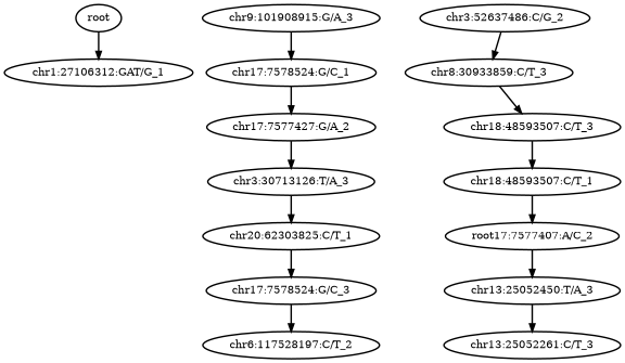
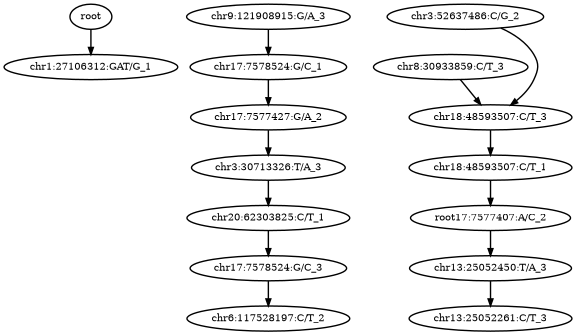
  digraph {
    rankdir=TB
    node [style=bold]
    edge [style=bold]
    n1 [label=root]
    n2 [label="chr1:27106312:GAT/G_1"]
-   n3 [label="chr9:101908915:G/A_3"]
+   n3 [label="chr9:121908915:G/A_3"]
    n4 [label="chr17:7578524:G/C_1"]
    n5 [label="chr17:7577427:G/A_2"]
-   n6 [label="chr3:30713126:T/A_3"]
+   n6 [label="chr3:30713326:T/A_3"]
    n7 [label="chr20:62303825:C/T_1"]
    n8 [label="chr17:7578524:G/C_3"]
    n9 [label="chr6:117528197:C/T_2"]
    n10 [label="chr3:52637486:C/G_2"]
    n11 [label="chr8:30933859:C/T_3"]
    n12 [label="chr18:48593507:C/T_3"]
    n13 [label="chr18:48593507:C/T_1"]
    n14 [label="root17:7577407:A/C_2"]
    n15 [label="chr13:25052450:T/A_3"]
    n16 [label="chr13:25052261:C/T_3"]
    n1 -> n2
    n3 -> n4
    n4 -> n5
    n5 -> n6
    n6 -> n7
    n7 -> n8
    n8 -> n9
-   n10 -> n11
+   n10 -> n12
    n11 -> n12
    n12 -> n13
    n13 -> n14
    n14 -> n15
    n15 -> n16
  }
